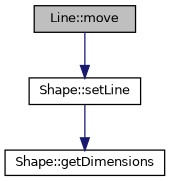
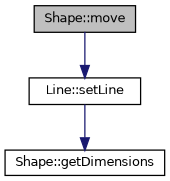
  digraph {
    rankdir=TB
    node [color=black fillcolor=white fontname=Helvetica fontsize=10 shape=record style=filled]
    edge [color=midnightblue fontname=Helvetica fontsize=10 labelfontname=Helvetica labelfontsize=10 style=solid]
-   n1 [fillcolor=grey75 fontcolor=black height=0.2 label="Line::move" width=0.4]
-   n2 [height=0.2 label="Shape::setLine" width=0.4]
+   n1 [fillcolor=grey75 fontcolor=black height=0.2 label="Shape::move" width=0.4]
+   n2 [height=0.2 label="Line::setLine" width=0.4]
    n3 [height=0.2 label="Shape::getDimensions" width=0.4]
    n1 -> n2
    n2 -> n3
  }
